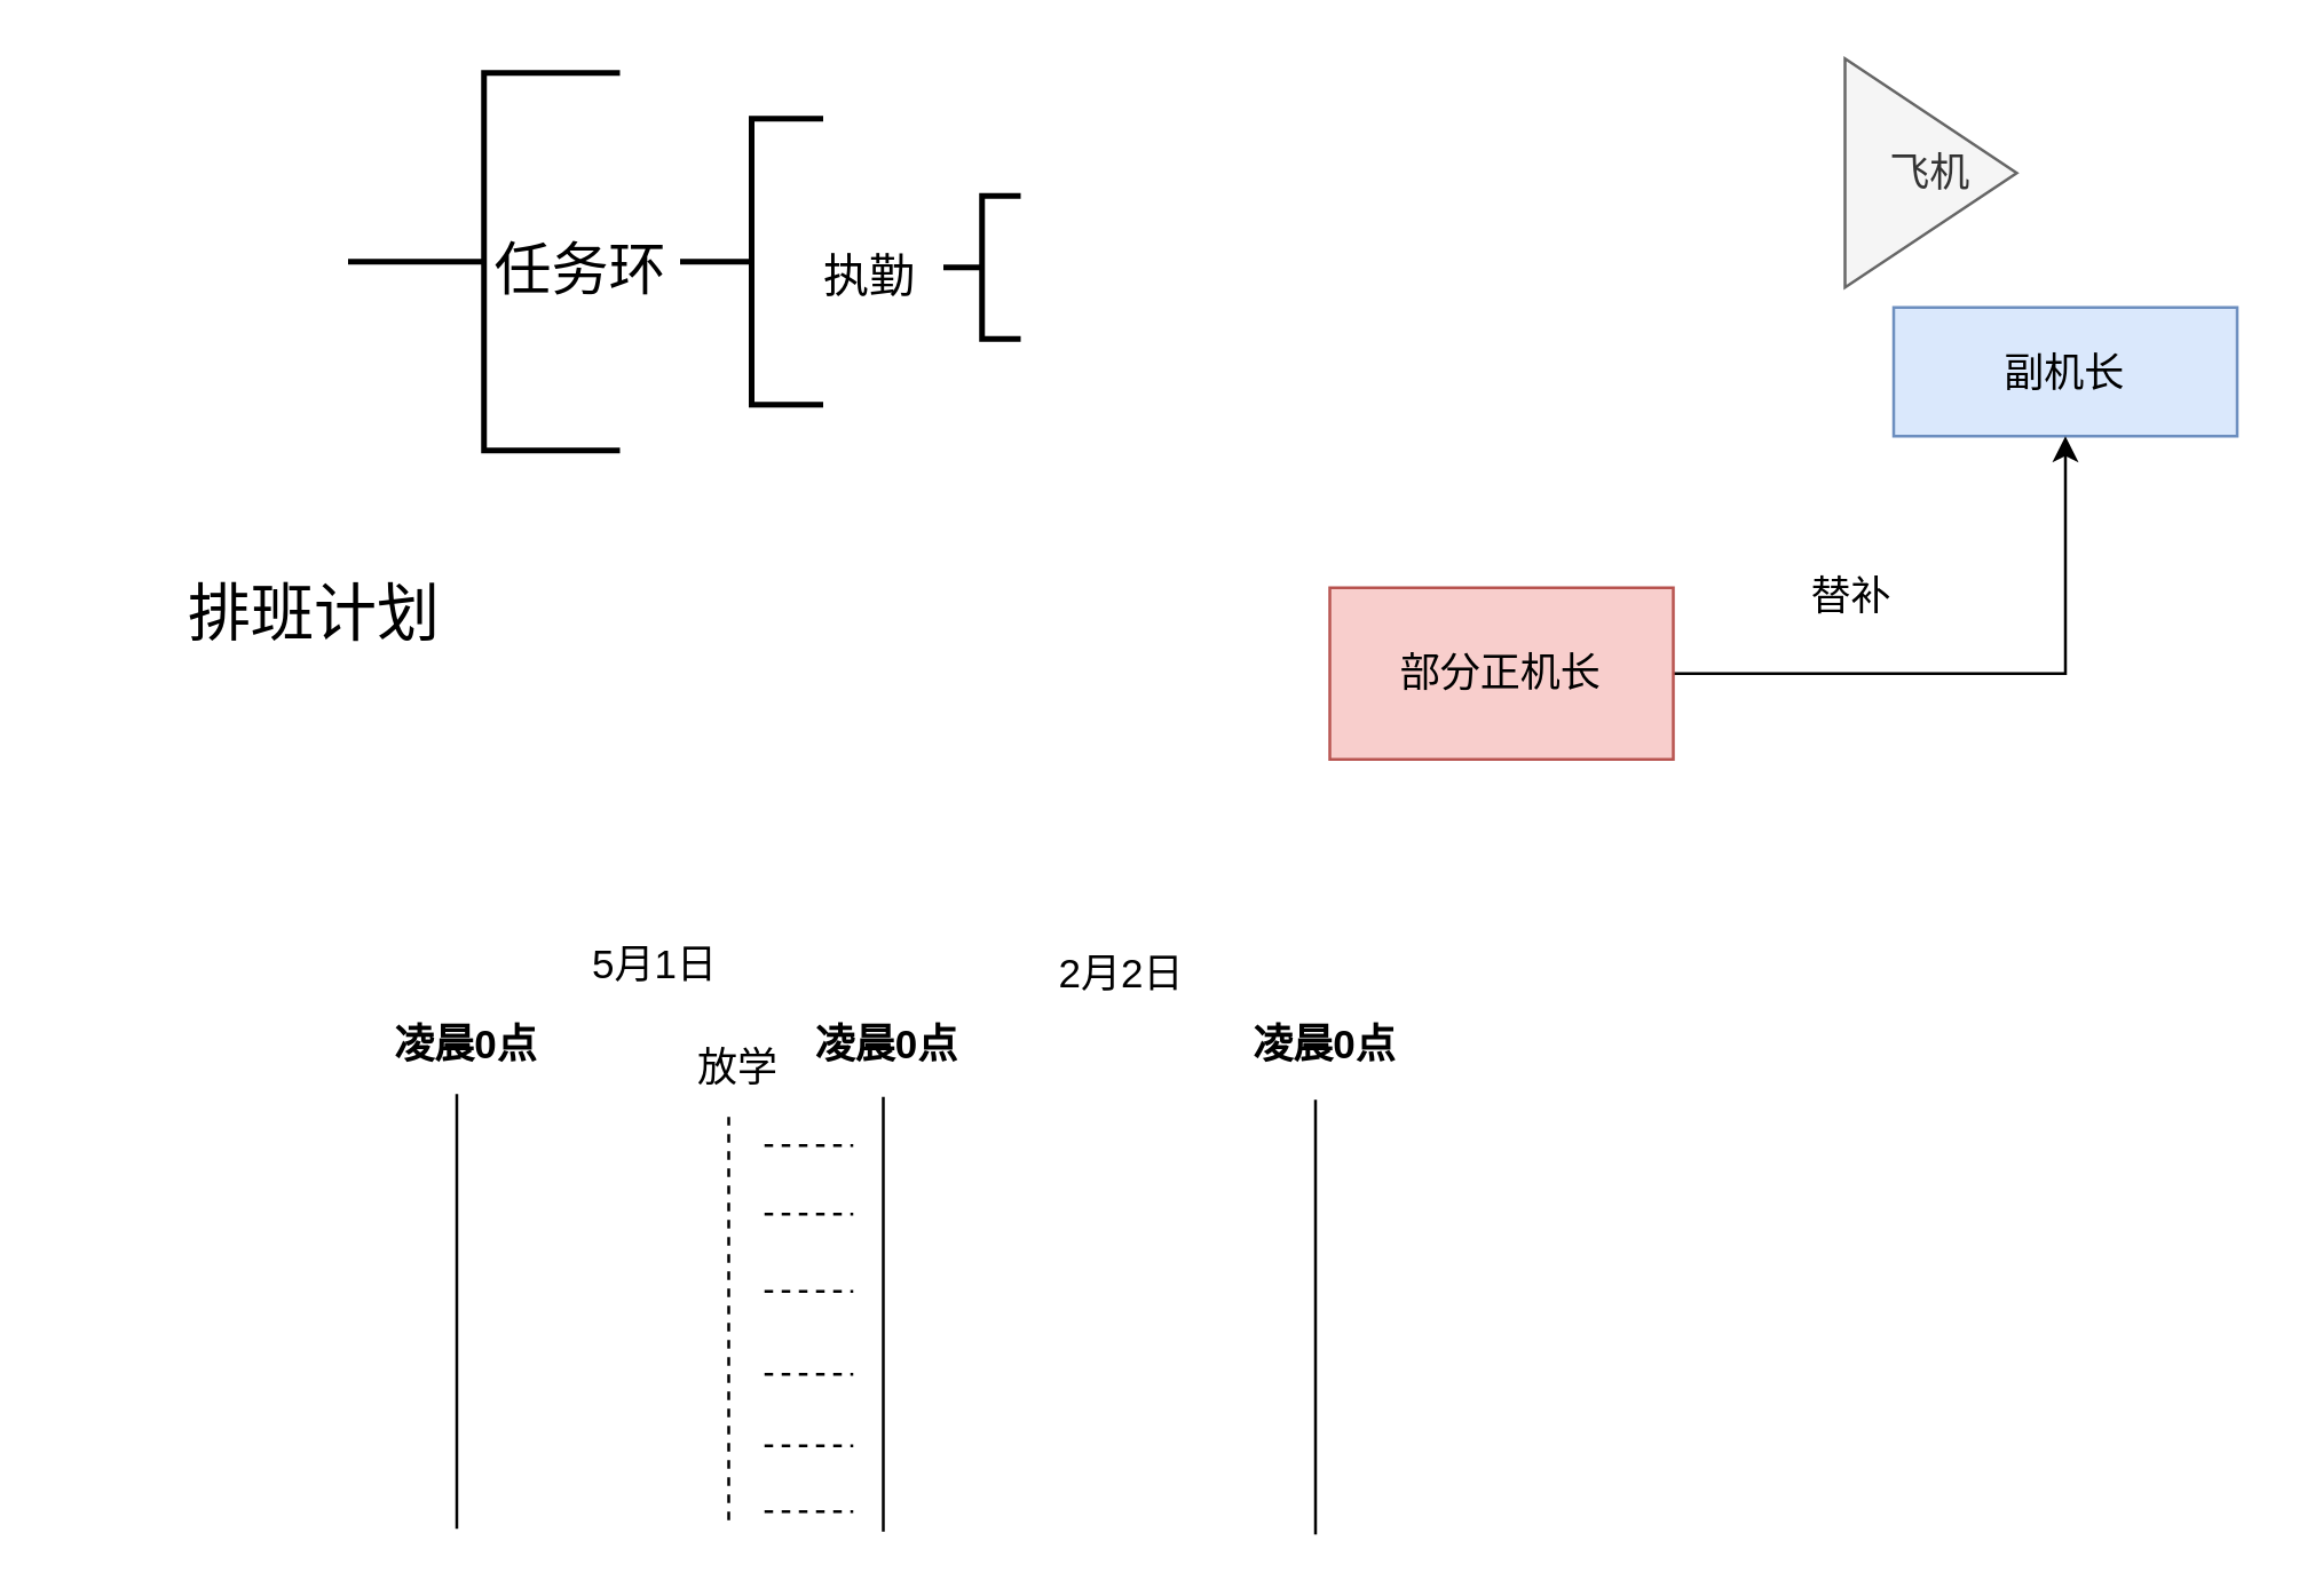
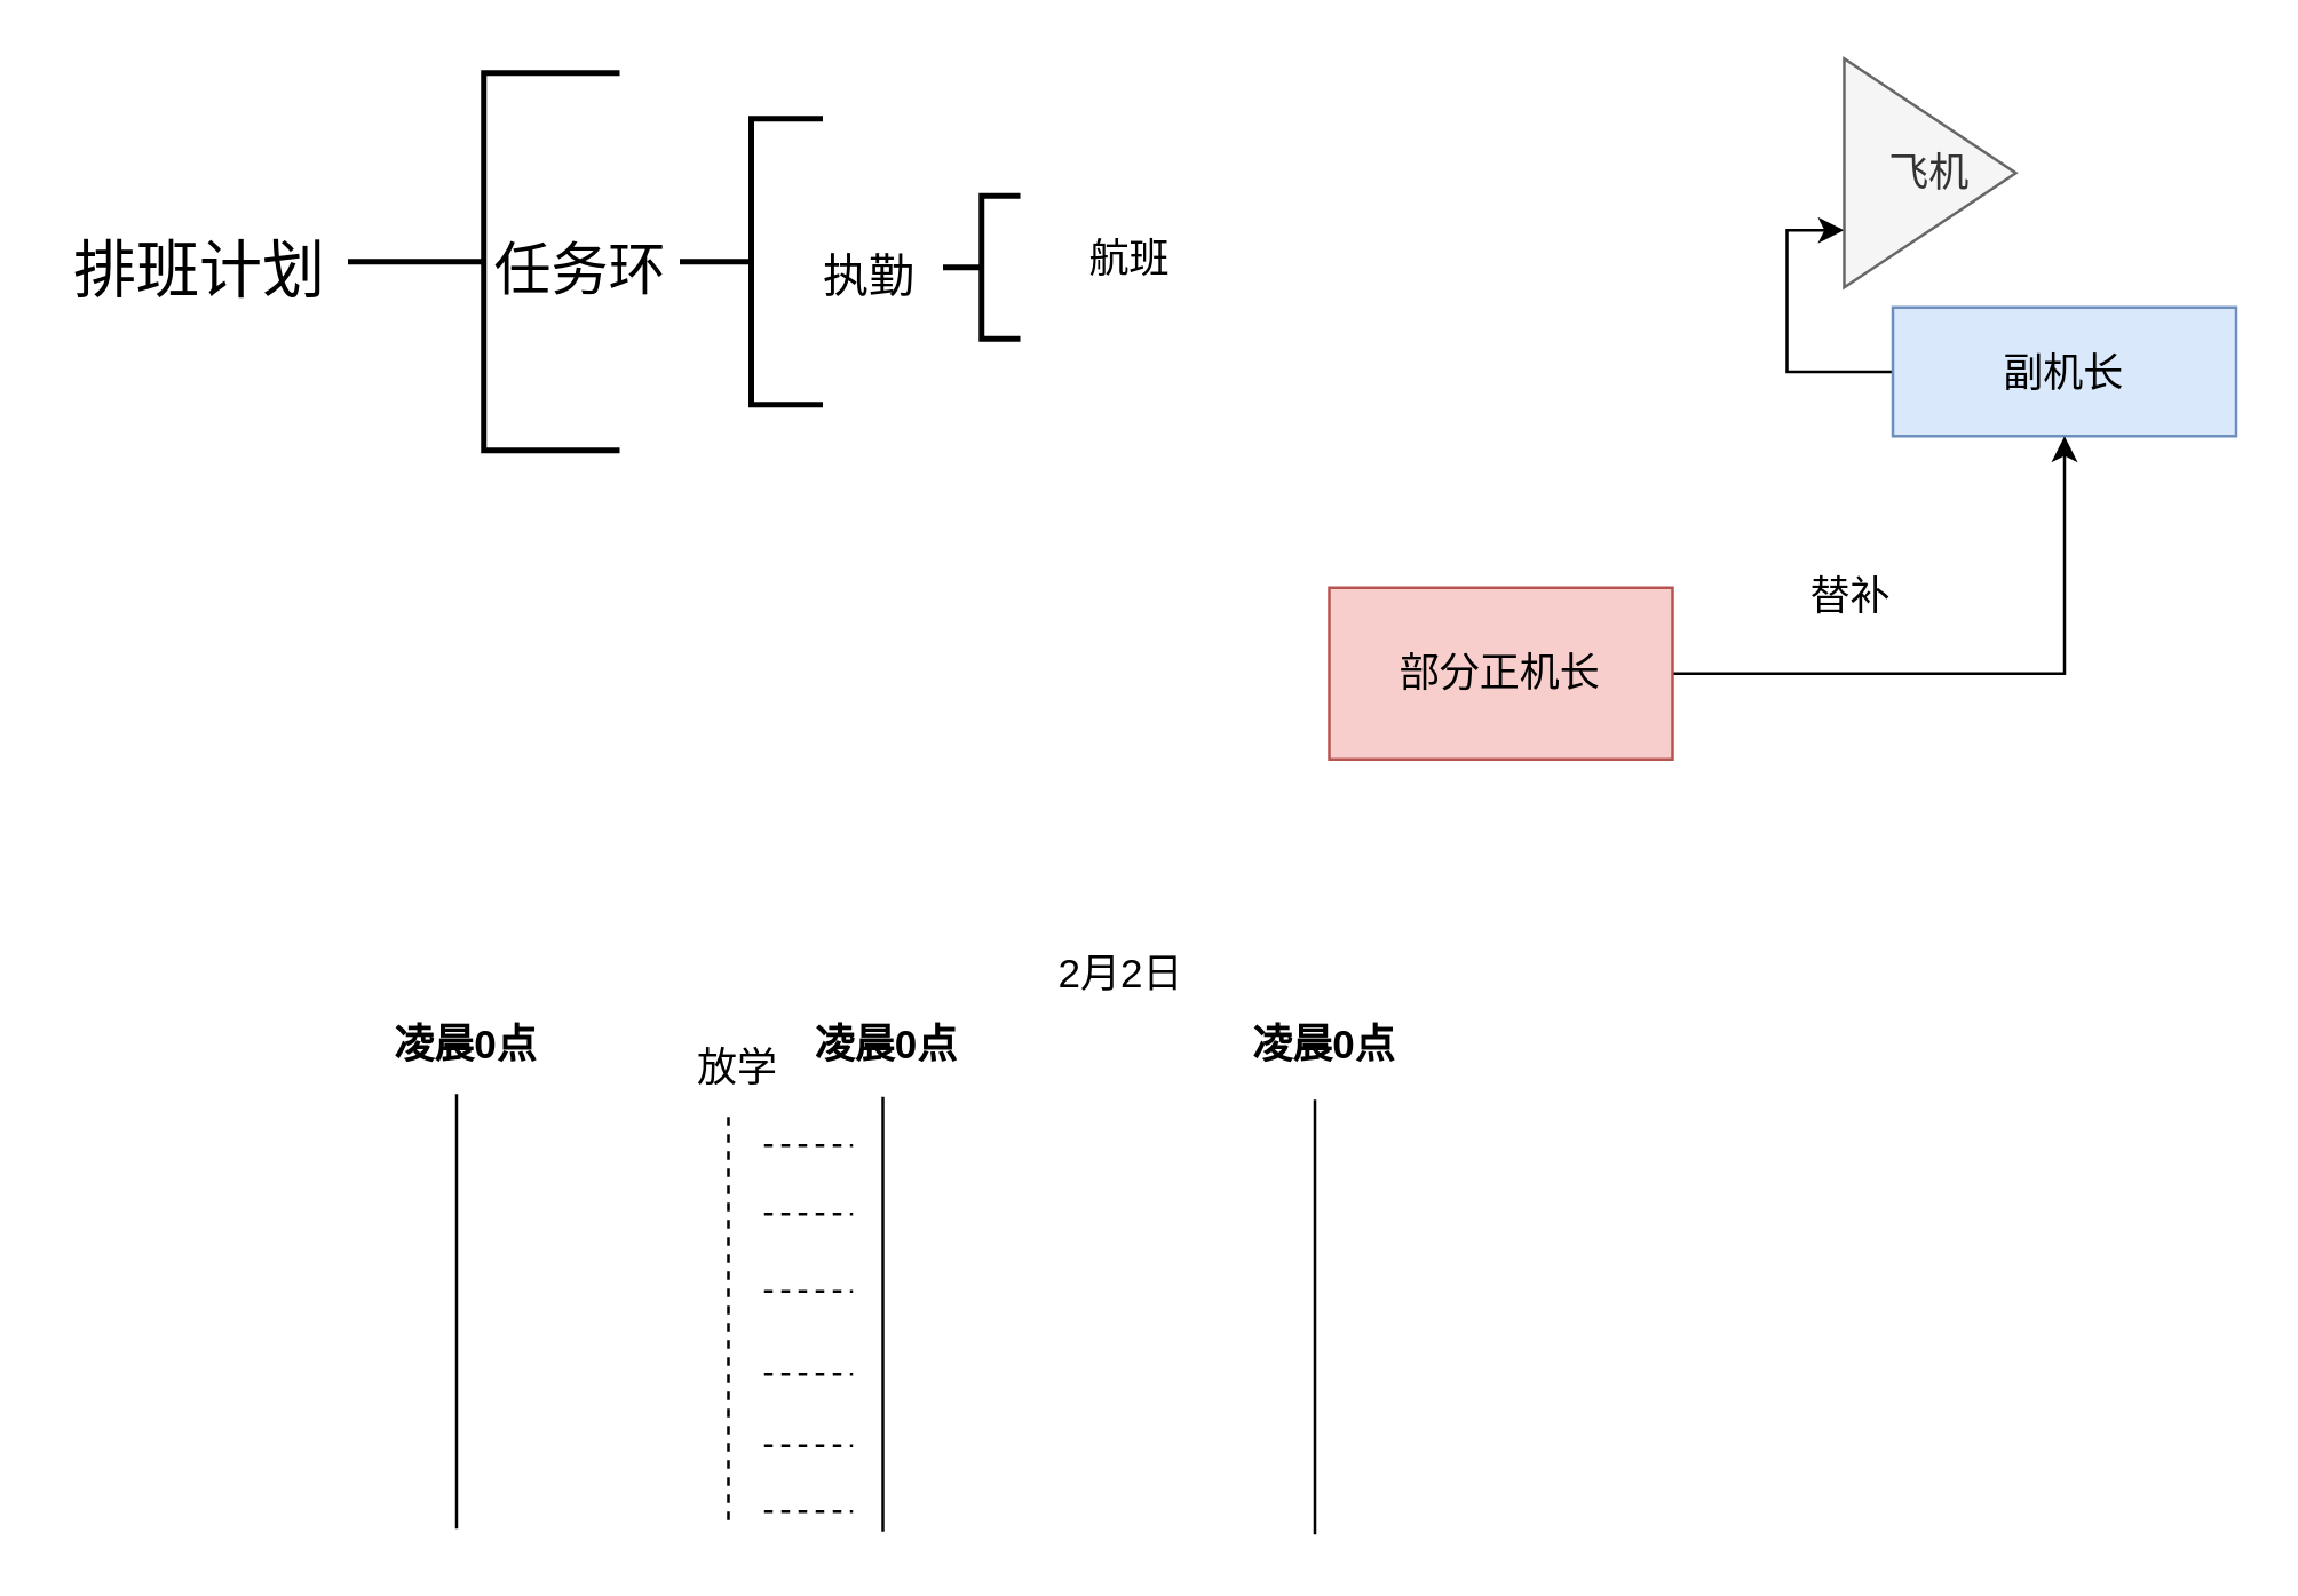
  <mxCell id="0" />
  <mxCell id="1" parent="0" />
  <mxCell id="2" value="" style="strokeWidth=2;html=1;shape=mxgraph.flowchart.annotation_2;align=left;labelPosition=right;pointerEvents=1;" vertex="1" parent="1"><mxGeometry x="237" y="41" width="50" height="100" as="geometry" /></mxCell>
  <mxCell id="3" value="任务环" style="text;html=1;align=center;verticalAlign=middle;resizable=0;points=[];autosize=1;strokeColor=none;fillColor=none;fontSize=20;" vertex="1" parent="1"><mxGeometry x="167" y="79" width="70" height="28" as="geometry" /></mxCell>
  <mxCell id="4" value="执勤" style="text;html=1;align=center;verticalAlign=middle;resizable=0;points=[];autosize=1;strokeColor=none;fillColor=none;fontSize=16;" vertex="1" parent="1"><mxGeometry x="282" y="84" width="42" height="23" as="geometry" /></mxCell>
  <mxCell id="5" value="" style="strokeWidth=2;html=1;shape=mxgraph.flowchart.annotation_2;align=left;labelPosition=right;pointerEvents=1;" vertex="1" parent="1"><mxGeometry x="329" y="68" width="27" height="50" as="geometry" /></mxCell>
+ <mxCell id="6" value="航班" style="text;html=1;align=center;verticalAlign=middle;resizable=0;points=[];autosize=1;strokeColor=none;fillColor=none;fontStyle=0;fontSize=14;" vertex="1" parent="1"><mxGeometry x="375" y="79" width="38" height="21" as="geometry" /></mxCell>
  <mxCell id="7" value="" style="strokeWidth=2;html=1;shape=mxgraph.flowchart.annotation_2;align=left;labelPosition=right;pointerEvents=1;" vertex="1" parent="1"><mxGeometry x="121" y="25" width="95" height="132" as="geometry" /></mxCell>
- <mxCell id="8" value="&lt;font style=&quot;font-size: 22px&quot;&gt;排班计划&lt;/font&gt;" style="text;html=1;align=center;verticalAlign=middle;resizable=0;points=[];autosize=1;strokeColor=none;fillColor=none;" vertex="1" parent="1"><mxGeometry x="60" y="204" width="98" height="22" as="geometry" /></mxCell>
+ <mxCell id="8" value="&lt;font style=&quot;font-size: 22px&quot;&gt;排班计划&lt;/font&gt;" style="text;html=1;align=center;verticalAlign=middle;resizable=0;points=[];autosize=1;strokeColor=none;fillColor=none;" vertex="1" parent="1"><mxGeometry x="20" y="84" width="98" height="22" as="geometry" /></mxCell>
  <mxCell id="9" value="" style="endArrow=none;html=1;rounded=0;fontSize=14;" edge="1" parent="1"><mxGeometry width="50" height="50" relative="1" as="geometry"><mxPoint x="308" y="535" as="sourcePoint" /><mxPoint x="308" y="383" as="targetPoint" /></mxGeometry></mxCell>
  <mxCell id="10" value="2月2日" style="text;html=1;align=center;verticalAlign=middle;resizable=0;points=[];autosize=1;strokeColor=none;fillColor=none;fontSize=14;" vertex="1" parent="1"><mxGeometry x="364" y="329" width="53" height="21" as="geometry" /></mxCell>
- <mxCell id="11" value="5月1日" style="text;html=1;align=center;verticalAlign=middle;resizable=0;points=[];autosize=1;strokeColor=none;fillColor=none;fontSize=14;" vertex="1" parent="1"><mxGeometry x="201" y="326" width="53" height="21" as="geometry" /></mxCell>
  <mxCell id="12" value="" style="endArrow=none;dashed=1;html=1;rounded=0;fontSize=14;" edge="1" parent="1"><mxGeometry width="50" height="50" relative="1" as="geometry"><mxPoint x="254" y="531" as="sourcePoint" /><mxPoint x="254" y="388" as="targetPoint" /></mxGeometry></mxCell>
  <mxCell id="13" value="" style="endArrow=none;html=1;rounded=0;fontSize=14;" edge="1" parent="1"><mxGeometry width="50" height="50" relative="1" as="geometry"><mxPoint x="459" y="536" as="sourcePoint" /><mxPoint x="459" y="384" as="targetPoint" /></mxGeometry></mxCell>
  <mxCell id="14" value="放学" style="text;html=1;align=center;verticalAlign=middle;resizable=0;points=[];autosize=1;strokeColor=none;fillColor=none;fontSize=14;" vertex="1" parent="1"><mxGeometry x="238" y="362" width="38" height="21" as="geometry" /></mxCell>
  <mxCell id="15" value="" style="endArrow=none;html=1;rounded=0;fontSize=14;" edge="1" parent="1"><mxGeometry width="50" height="50" relative="1" as="geometry"><mxPoint x="159" y="534" as="sourcePoint" /><mxPoint x="159" y="382" as="targetPoint" /></mxGeometry></mxCell>
  <mxCell id="16" value="&lt;b&gt;凌晨0点&lt;/b&gt;" style="text;html=1;align=center;verticalAlign=middle;resizable=0;points=[];autosize=1;strokeColor=none;fillColor=none;fontSize=14;" vertex="1" parent="1"><mxGeometry x="279" y="354" width="60" height="21" as="geometry" /></mxCell>
  <mxCell id="17" value="&lt;b&gt;凌晨0点&lt;/b&gt;" style="text;html=1;align=center;verticalAlign=middle;resizable=0;points=[];autosize=1;strokeColor=none;fillColor=none;fontSize=14;" vertex="1" parent="1"><mxGeometry x="432" y="354" width="60" height="21" as="geometry" /></mxCell>
  <mxCell id="18" value="" style="endArrow=none;dashed=1;html=1;rounded=0;fontSize=14;" edge="1" parent="1"><mxGeometry width="50" height="50" relative="1" as="geometry"><mxPoint x="266.5" y="400" as="sourcePoint" /><mxPoint x="297.5" y="400" as="targetPoint" /></mxGeometry></mxCell>
  <mxCell id="19" value="" style="endArrow=none;dashed=1;html=1;rounded=0;fontSize=14;" edge="1" parent="1"><mxGeometry width="50" height="50" relative="1" as="geometry"><mxPoint x="266.5" y="424" as="sourcePoint" /><mxPoint x="297.5" y="424" as="targetPoint" /></mxGeometry></mxCell>
  <mxCell id="20" value="" style="endArrow=none;dashed=1;html=1;rounded=0;fontSize=14;" edge="1" parent="1"><mxGeometry width="50" height="50" relative="1" as="geometry"><mxPoint x="266.5" y="451" as="sourcePoint" /><mxPoint x="297.5" y="451" as="targetPoint" /></mxGeometry></mxCell>
  <mxCell id="21" value="" style="endArrow=none;dashed=1;html=1;rounded=0;fontSize=14;" edge="1" parent="1"><mxGeometry width="50" height="50" relative="1" as="geometry"><mxPoint x="266.5" y="480" as="sourcePoint" /><mxPoint x="297.5" y="480" as="targetPoint" /></mxGeometry></mxCell>
  <mxCell id="22" value="" style="endArrow=none;dashed=1;html=1;rounded=0;fontSize=14;" edge="1" parent="1"><mxGeometry width="50" height="50" relative="1" as="geometry"><mxPoint x="266.5" y="505" as="sourcePoint" /><mxPoint x="297.5" y="505" as="targetPoint" /></mxGeometry></mxCell>
  <mxCell id="23" value="" style="endArrow=none;dashed=1;html=1;rounded=0;fontSize=14;" edge="1" parent="1"><mxGeometry width="50" height="50" relative="1" as="geometry"><mxPoint x="266.5" y="528" as="sourcePoint" /><mxPoint x="297.5" y="528" as="targetPoint" /></mxGeometry></mxCell>
  <mxCell id="24" value="&lt;b&gt;凌晨0点&lt;/b&gt;" style="text;html=1;align=center;verticalAlign=middle;resizable=0;points=[];autosize=1;strokeColor=none;fillColor=none;fontSize=14;" vertex="1" parent="1"><mxGeometry x="132" y="354" width="60" height="21" as="geometry" /></mxCell>
+ <mxCell id="25" style="edgeStyle=orthogonalEdgeStyle;rounded=0;orthogonalLoop=1;jettySize=auto;html=1;exitX=0;exitY=0.5;exitDx=0;exitDy=0;entryX=0;entryY=0.75;entryDx=0;entryDy=0;fontSize=14;" edge="1" parent="1" source="26" target="30"><mxGeometry relative="1" as="geometry" /></mxCell>
  <mxCell id="26" value="副机长" style="rounded=0;whiteSpace=wrap;html=1;fontSize=14;fillColor=#dae8fc;strokeColor=#6c8ebf;" vertex="1" parent="1"><mxGeometry x="661" y="107" width="120" height="45" as="geometry" /></mxCell>
  <mxCell id="27" style="edgeStyle=orthogonalEdgeStyle;rounded=0;orthogonalLoop=1;jettySize=auto;html=1;exitX=1;exitY=0.5;exitDx=0;exitDy=0;entryX=0.5;entryY=1;entryDx=0;entryDy=0;fontSize=14;" edge="1" parent="1" source="28" target="26"><mxGeometry relative="1" as="geometry" /></mxCell>
  <mxCell id="28" value="部分正机长" style="rounded=0;whiteSpace=wrap;html=1;fontSize=14;fillColor=#f8cecc;strokeColor=#b85450;" vertex="1" parent="1"><mxGeometry x="464" y="205" width="120" height="60" as="geometry" /></mxCell>
  <mxCell id="29" value="替补" style="text;html=1;align=center;verticalAlign=middle;resizable=0;points=[];autosize=1;strokeColor=none;fillColor=none;fontSize=14;" vertex="1" parent="1"><mxGeometry x="627" y="197" width="38" height="21" as="geometry" /></mxCell>
  <mxCell id="30" value="飞机" style="triangle;whiteSpace=wrap;html=1;fontSize=14;rotation=0;fillColor=#f5f5f5;fontColor=#333333;strokeColor=#666666;" vertex="1" parent="1"><mxGeometry x="644" y="20" width="60" height="80" as="geometry" /></mxCell>
